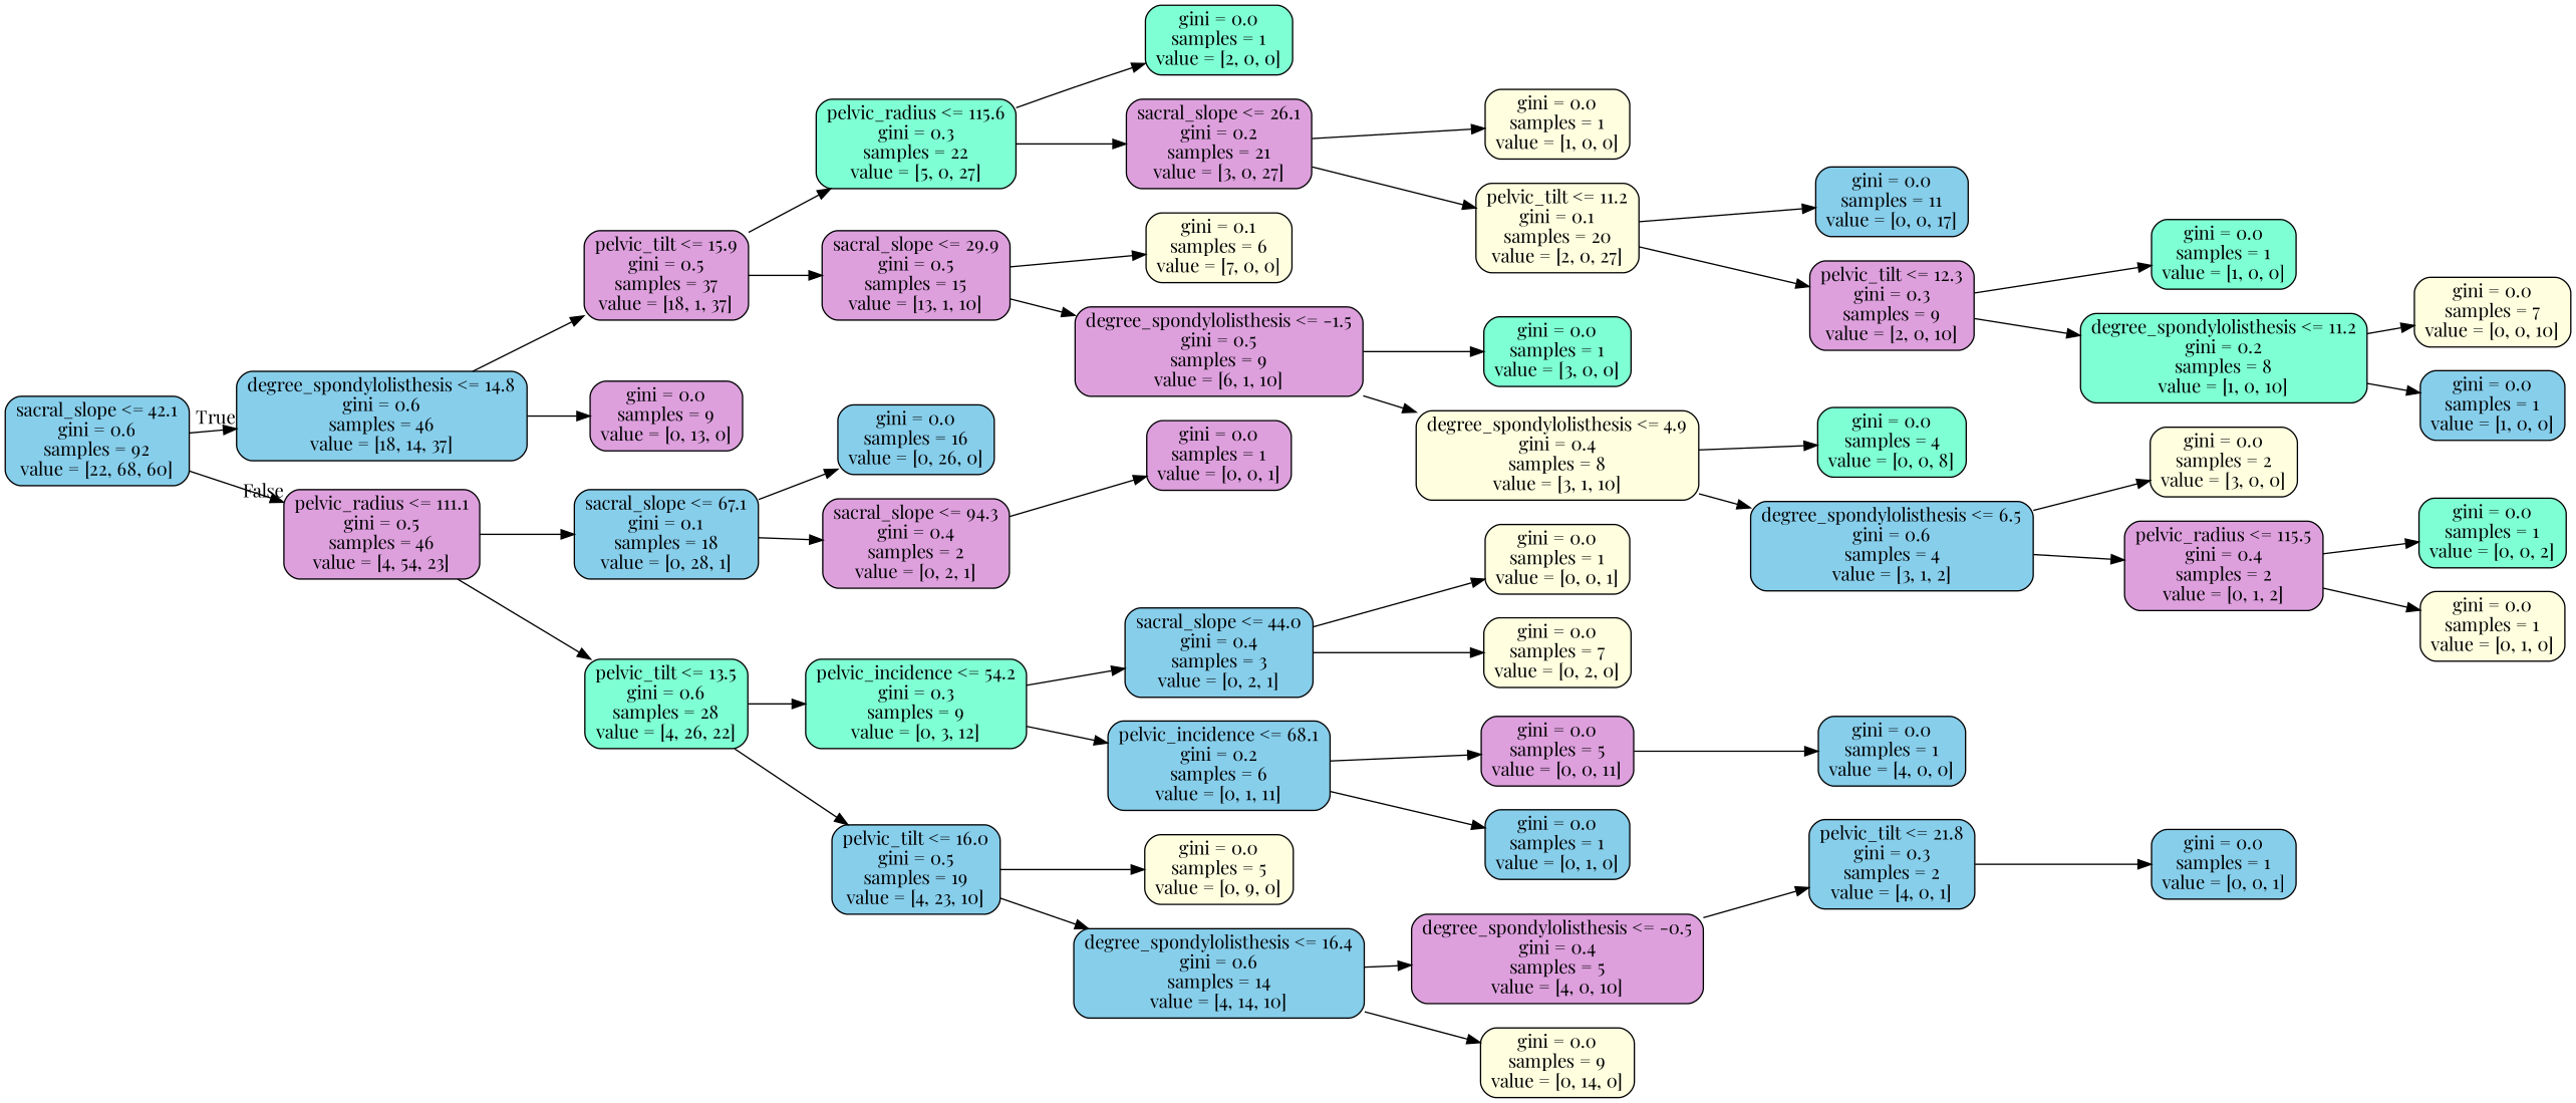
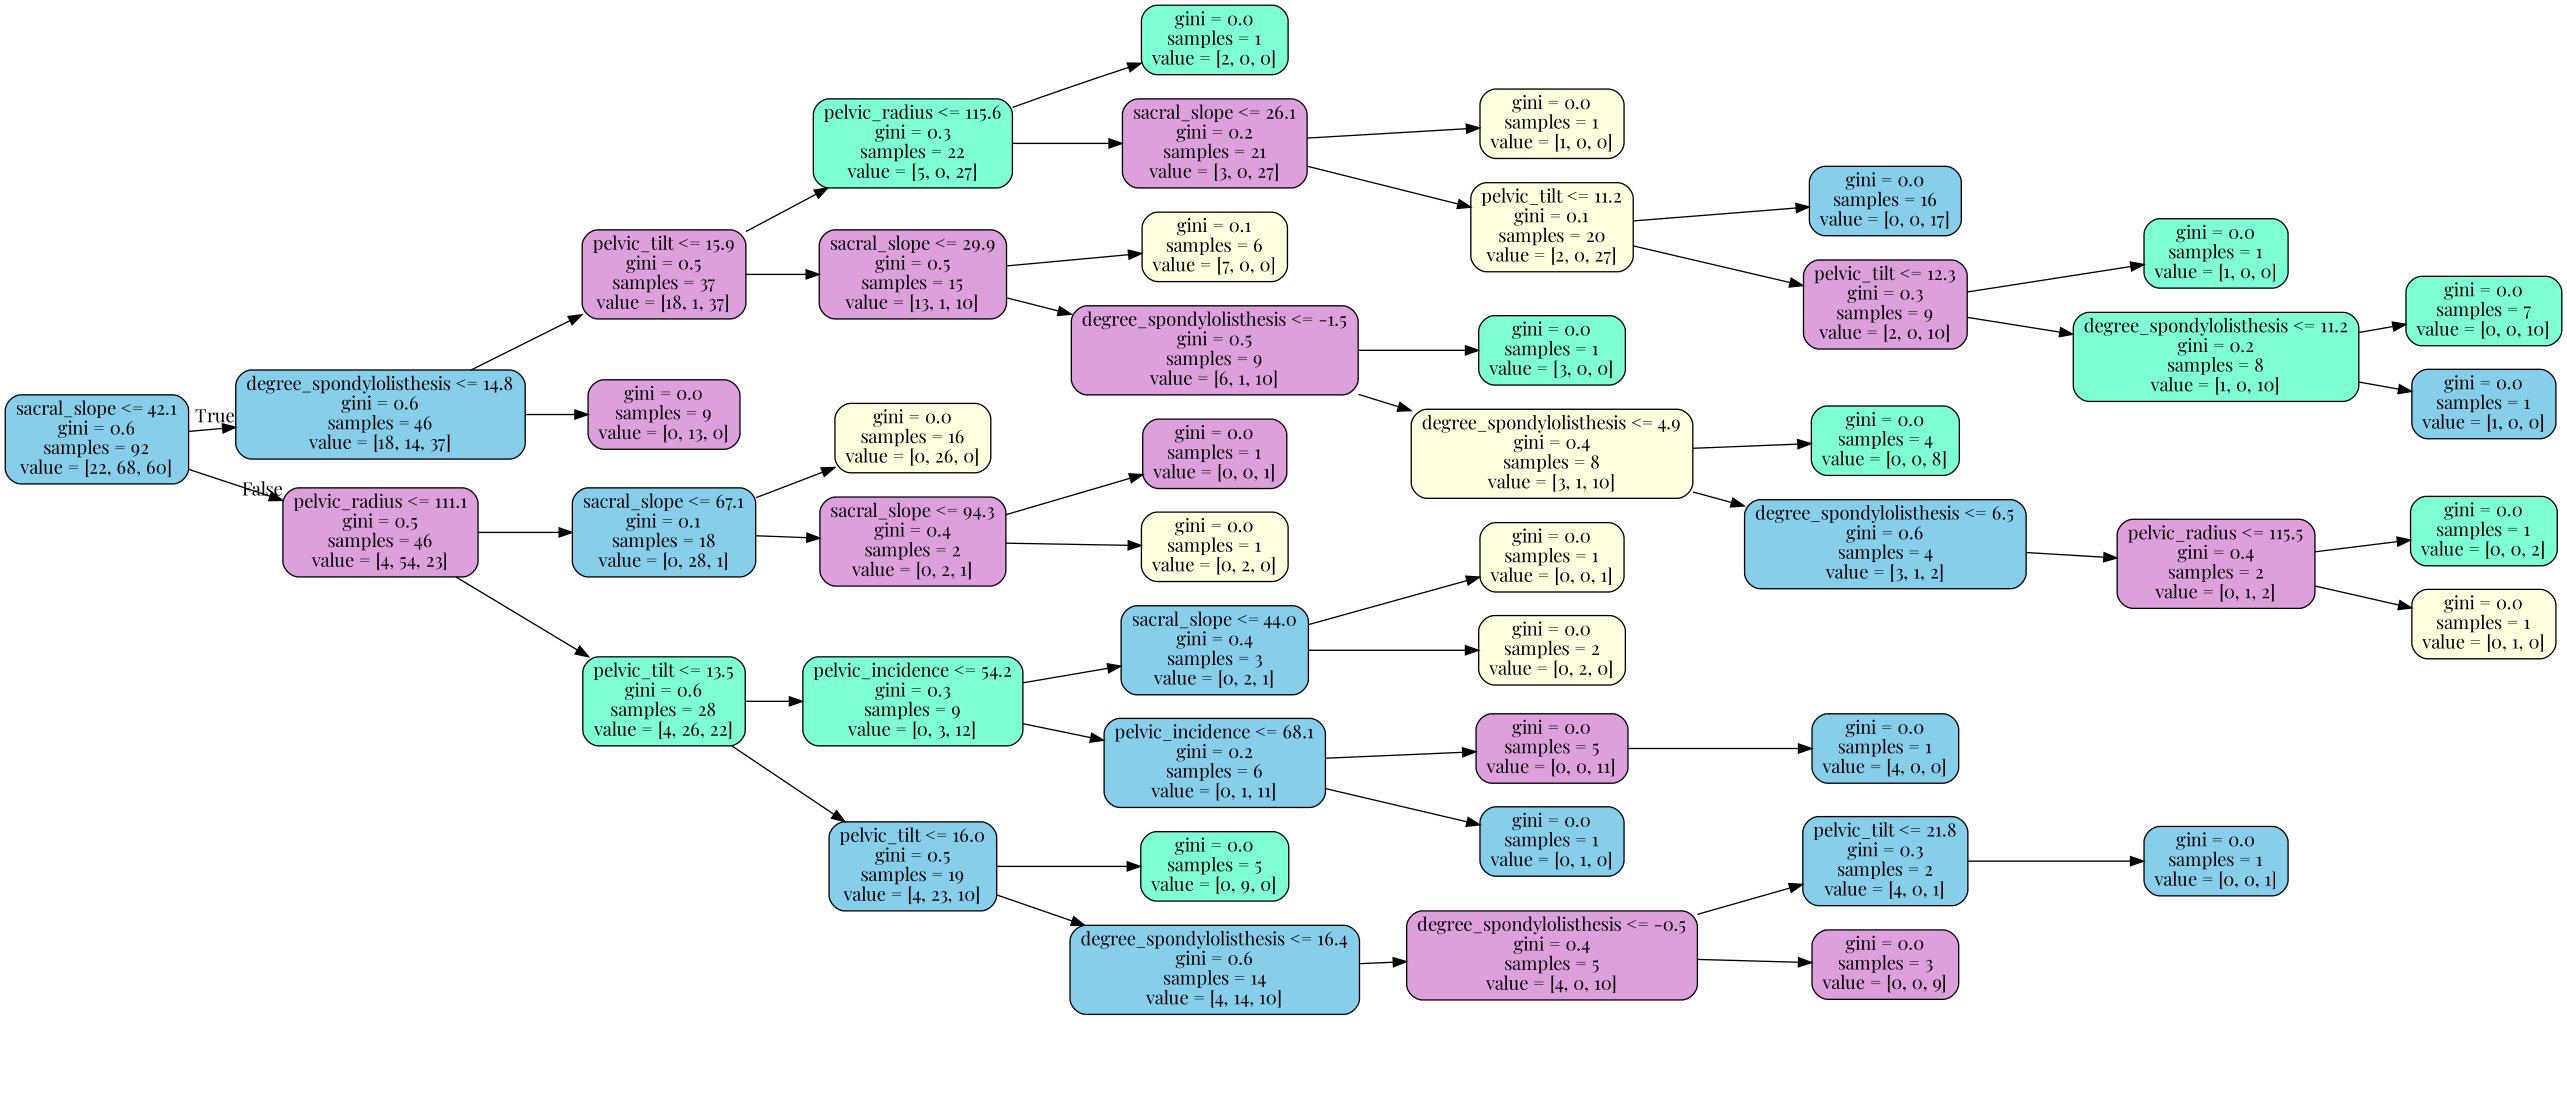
  digraph {
    fontname="Playfair Display"
    rankdir=LR
    node [color=black fillcolor=skyblue fontname="Playfair Display" shape=box style="rounded,filled"]
    edge [fontname="Playfair Display"]
    n1 [label="sacral_slope <= 42.1\ngini = 0.6\nsamples = 92\nvalue = [22, 68, 60]"]
    n2 [label="degree_spondylolisthesis <= 14.8\ngini = 0.6\nsamples = 46\nvalue = [18, 14, 37]"]
    n3 [fillcolor=plum label="pelvic_radius <= 111.1\ngini = 0.5\nsamples = 46\nvalue = [4, 54, 23]"]
    n4 [fillcolor=plum label="pelvic_tilt <= 15.9\ngini = 0.5\nsamples = 37\nvalue = [18, 1, 37]"]
    n5 [fillcolor=plum label="gini = 0.0\nsamples = 9\nvalue = [0, 13, 0]"]
    n6 [label="sacral_slope <= 67.1\ngini = 0.1\nsamples = 18\nvalue = [0, 28, 1]"]
    n7 [fillcolor=aquamarine label="pelvic_tilt <= 13.5\ngini = 0.6\nsamples = 28\nvalue = [4, 26, 22]"]
    n8 [fillcolor=aquamarine label="pelvic_radius <= 115.6\ngini = 0.3\nsamples = 22\nvalue = [5, 0, 27]"]
    n9 [fillcolor=plum label="sacral_slope <= 29.9\ngini = 0.5\nsamples = 15\nvalue = [13, 1, 10]"]
    n10 [fillcolor=aquamarine label="gini = 0.0\nsamples = 1\nvalue = [2, 0, 0]"]
    n11 [fillcolor=plum label="sacral_slope <= 26.1\ngini = 0.2\nsamples = 21\nvalue = [3, 0, 27]"]
    n12 [fillcolor=lightyellow label="gini = 0.1\nsamples = 6\nvalue = [7, 0, 0]"]
    n13 [fillcolor=plum label="degree_spondylolisthesis <= -1.5\ngini = 0.5\nsamples = 9\nvalue = [6, 1, 10]"]
    n14 [fillcolor=lightyellow label="gini = 0.0\nsamples = 1\nvalue = [1, 0, 0]"]
    n15 [fillcolor=lightyellow label="pelvic_tilt <= 11.2\ngini = 0.1\nsamples = 20\nvalue = [2, 0, 27]"]
-   n16 [label="gini = 0.0\nsamples = 11\nvalue = [0, 0, 17]"]
+   n16 [label="gini = 0.0\nsamples = 16\nvalue = [0, 0, 17]"]
    n17 [fillcolor=plum label="pelvic_tilt <= 12.3\ngini = 0.3\nsamples = 9\nvalue = [2, 0, 10]"]
    n18 [fillcolor=aquamarine label="gini = 0.0\nsamples = 1\nvalue = [1, 0, 0]"]
    n19 [fillcolor=aquamarine label="degree_spondylolisthesis <= 11.2\ngini = 0.2\nsamples = 8\nvalue = [1, 0, 10]"]
-   n20 [fillcolor=lightyellow label="gini = 0.0\nsamples = 7\nvalue = [0, 0, 10]"]
+   n20 [fillcolor=aquamarine label="gini = 0.0\nsamples = 7\nvalue = [0, 0, 10]"]
    n21 [label="gini = 0.0\nsamples = 1\nvalue = [1, 0, 0]"]
    n22 [fillcolor=aquamarine label="gini = 0.0\nsamples = 1\nvalue = [3, 0, 0]"]
    n23 [fillcolor=lightyellow label="degree_spondylolisthesis <= 4.9\ngini = 0.4\nsamples = 8\nvalue = [3, 1, 10]"]
    n24 [fillcolor=aquamarine label="gini = 0.0\nsamples = 4\nvalue = [0, 0, 8]"]
    n25 [label="degree_spondylolisthesis <= 6.5\ngini = 0.6\nsamples = 4\nvalue = [3, 1, 2]"]
-   n26 [fillcolor=lightyellow label="gini = 0.0\nsamples = 2\nvalue = [3, 0, 0]"]
    n27 [fillcolor=plum label="pelvic_radius <= 115.5\ngini = 0.4\nsamples = 2\nvalue = [0, 1, 2]"]
    n28 [fillcolor=aquamarine label="gini = 0.0\nsamples = 1\nvalue = [0, 0, 2]"]
    n29 [fillcolor=lightyellow label="gini = 0.0\nsamples = 1\nvalue = [0, 1, 0]"]
-   n30 [label="gini = 0.0\nsamples = 16\nvalue = [0, 26, 0]"]
+   n30 [fillcolor=lightyellow label="gini = 0.0\nsamples = 16\nvalue = [0, 26, 0]"]
    n31 [fillcolor=plum label="sacral_slope <= 94.3\ngini = 0.4\nsamples = 2\nvalue = [0, 2, 1]"]
    n32 [fillcolor=aquamarine label="pelvic_incidence <= 54.2\ngini = 0.3\nsamples = 9\nvalue = [0, 3, 12]"]
    n33 [label="pelvic_tilt <= 16.0\ngini = 0.5\nsamples = 19\nvalue = [4, 23, 10]"]
    n34 [fillcolor=plum label="gini = 0.0\nsamples = 1\nvalue = [0, 0, 1]"]
+   n35 [fillcolor=lightyellow label="gini = 0.0\nsamples = 1\nvalue = [0, 2, 0]"]
    n36 [label="sacral_slope <= 44.0\ngini = 0.4\nsamples = 3\nvalue = [0, 2, 1]"]
    n37 [label="pelvic_incidence <= 68.1\ngini = 0.2\nsamples = 6\nvalue = [0, 1, 11]"]
-   n38 [fillcolor=lightyellow label="gini = 0.0\nsamples = 5\nvalue = [0, 9, 0]"]
+   n38 [fillcolor=aquamarine label="gini = 0.0\nsamples = 5\nvalue = [0, 9, 0]"]
    n39 [label="degree_spondylolisthesis <= 16.4\ngini = 0.6\nsamples = 14\nvalue = [4, 14, 10]"]
    n40 [fillcolor=lightyellow label="gini = 0.0\nsamples = 1\nvalue = [0, 0, 1]"]
-   n41 [fillcolor=lightyellow label="gini = 0.0\nsamples = 7\nvalue = [0, 2, 0]"]
+   n41 [fillcolor=lightyellow label="gini = 0.0\nsamples = 2\nvalue = [0, 2, 0]"]
    n42 [fillcolor=plum label="gini = 0.0\nsamples = 5\nvalue = [0, 0, 11]"]
    n43 [label="gini = 0.0\nsamples = 1\nvalue = [0, 1, 0]"]
    n44 [label="gini = 0.0\nsamples = 1\nvalue = [4, 0, 0]"]
    n45 [fillcolor=plum label="degree_spondylolisthesis <= -0.5\ngini = 0.4\nsamples = 5\nvalue = [4, 0, 10]"]
-   n46 [fillcolor=lightyellow label="gini = 0.0\nsamples = 9\nvalue = [0, 14, 0]"]
    n47 [label="pelvic_tilt <= 21.8\ngini = 0.3\nsamples = 2\nvalue = [4, 0, 1]"]
+   n48 [fillcolor=plum label="gini = 0.0\nsamples = 3\nvalue = [0, 0, 9]"]
    n49 [label="gini = 0.0\nsamples = 1\nvalue = [0, 0, 1]"]
    n1 -> n2 [headlabel=True labelangle=45 labeldistance=2.5]
    n1 -> n3 [headlabel=False labelangle=-45 labeldistance=2.5]
    n2 -> n4
    n2 -> n5
    n3 -> n6
    n3 -> n7
    n4 -> n8
    n4 -> n9
    n6 -> n30
    n6 -> n31
    n7 -> n32
    n7 -> n33
    n8 -> n10
    n8 -> n11
    n9 -> n12
    n9 -> n13
    n11 -> n14
    n11 -> n15
    n13 -> n22
    n13 -> n23
    n15 -> n16
    n15 -> n17
    n17 -> n18
    n17 -> n19
    n19 -> n20
    n19 -> n21
    n23 -> n24
    n23 -> n25
-   n25 -> n26
    n25 -> n27
    n27 -> n28
    n27 -> n29
    n31 -> n34
+   n31 -> n35
    n32 -> n36
    n32 -> n37
    n33 -> n38
    n33 -> n39
    n36 -> n40
    n36 -> n41
    n37 -> n42
    n37 -> n43
    n39 -> n45
-   n39 -> n46
    n42 -> n44
    n45 -> n47
+   n45 -> n48
    n47 -> n49
  }
